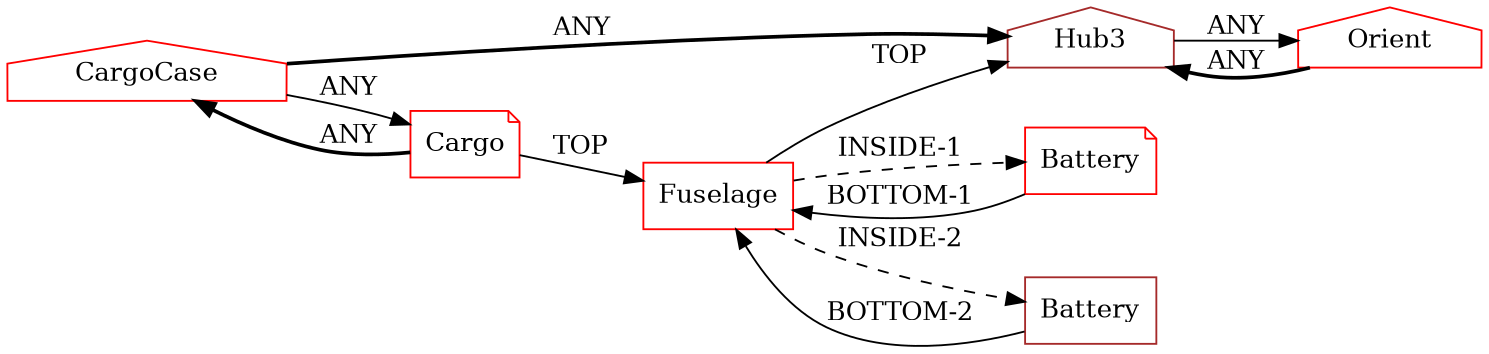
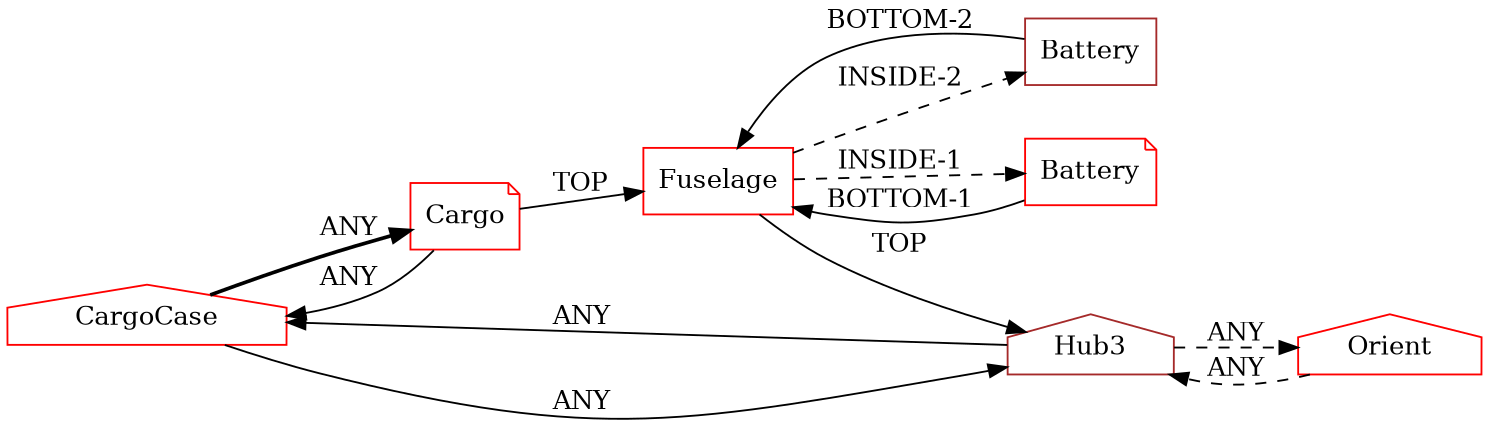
  digraph {
    rankdir=LR
    node [color=red shape=house]
    edge [style=solid]
    n1 [instance=CargoCase_instance_1 label=CargoCase]
    n2 [color=brown instance=Hub3_instance_4 label=Hub3]
    n3 [instance=Cargo_instance_1 label=Cargo shape=note]
    n4 [instance=Orient label=Orient]
    n5 [instance=Fuselage_instance_1 label=Fuselage shape=box]
    n6 [instance=Battery_instance_1 label=Battery shape=note]
    n7 [color=brown instance=Battery_instance_2 label=Battery shape=box]
-   n1 -> n2 [label=ANY style=bold]
-   n1 -> n3 [label=ANY]
-   n2 -> n4 [label=ANY]
-   n3 -> n1 [label=ANY style=bold]
+   n1 -> n2 [label=ANY]
+   n1 -> n3 [label=ANY style=bold]
+   n2 -> n1 [label=ANY]
+   n2 -> n4 [label=ANY style=dashed]
+   n3 -> n1 [label=ANY]
    n3 -> n5 [label=TOP]
-   n4 -> n2 [label=ANY style=bold]
+   n4 -> n2 [label=ANY style=dashed]
    n5 -> n2 [label=TOP]
    n5 -> n6 [label="INSIDE-1" style=dashed]
    n5 -> n7 [label="INSIDE-2" style=dashed]
    n6 -> n5 [label="BOTTOM-1"]
    n7 -> n5 [label="BOTTOM-2"]
  }
